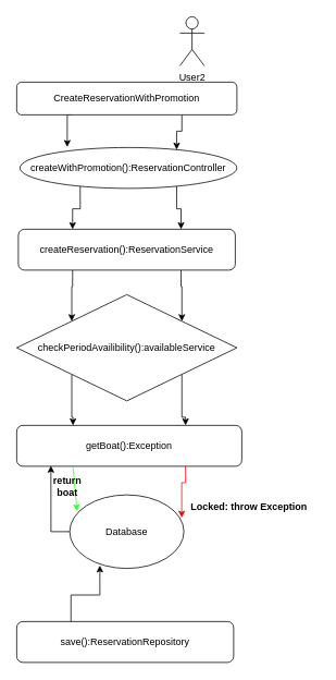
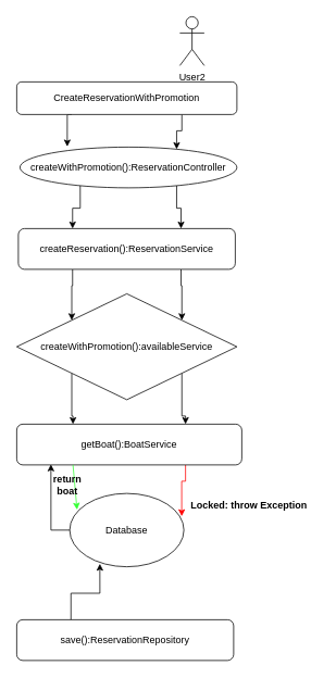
  <mxCell id="0" />
  <mxCell id="1" parent="0" />
  <mxCell id="2" style="edgeStyle=orthogonalEdgeStyle;rounded=0;orthogonalLoop=1;jettySize=auto;html=1;exitX=0.25;exitY=1;exitDx=0;exitDy=0;entryX=0.218;entryY=-0.013;entryDx=0;entryDy=0;entryPerimeter=0;" parent="1" source="4" target="7" edge="1"><mxGeometry relative="1" as="geometry" /></mxCell>
  <mxCell id="3" style="edgeStyle=orthogonalEdgeStyle;rounded=0;orthogonalLoop=1;jettySize=auto;html=1;exitX=0.75;exitY=1;exitDx=0;exitDy=0;entryX=0.75;entryY=0;entryDx=0;entryDy=0;" parent="1" source="4" target="7" edge="1"><mxGeometry relative="1" as="geometry" /></mxCell>
  <mxCell id="4" value="CreateReservationWithPromotion" style="rounded=1;whiteSpace=wrap;html=1;fontSize=12;glass=0;strokeWidth=1;shadow=0;" parent="1" vertex="1"><mxGeometry x="20" y="100" width="270" height="40" as="geometry" /></mxCell>
  <mxCell id="5" style="edgeStyle=orthogonalEdgeStyle;rounded=0;orthogonalLoop=1;jettySize=auto;html=1;exitX=0.25;exitY=1;exitDx=0;exitDy=0;entryX=0.25;entryY=0;entryDx=0;entryDy=0;" parent="1" source="7" target="10" edge="1"><mxGeometry relative="1" as="geometry" /></mxCell>
  <mxCell id="6" style="edgeStyle=orthogonalEdgeStyle;rounded=0;orthogonalLoop=1;jettySize=auto;html=1;exitX=0.75;exitY=1;exitDx=0;exitDy=0;entryX=0.75;entryY=0;entryDx=0;entryDy=0;" parent="1" source="7" target="10" edge="1"><mxGeometry relative="1" as="geometry" /></mxCell>
  <mxCell id="7" value="createWithPromotion():ReservationController" style="ellipse;whiteSpace=wrap;html=1;fontSize=12;glass=0;strokeWidth=1;shadow=0;" parent="1" vertex="1"><mxGeometry x="24" y="180" width="266" height="50" as="geometry" /></mxCell>
  <mxCell id="8" style="edgeStyle=orthogonalEdgeStyle;rounded=0;orthogonalLoop=1;jettySize=auto;html=1;exitX=0.25;exitY=1;exitDx=0;exitDy=0;entryX=0;entryY=0;entryDx=0;entryDy=0;" parent="1" source="10" target="13" edge="1"><mxGeometry relative="1" as="geometry" /></mxCell>
  <mxCell id="9" style="edgeStyle=orthogonalEdgeStyle;rounded=0;orthogonalLoop=1;jettySize=auto;html=1;exitX=0.75;exitY=1;exitDx=0;exitDy=0;entryX=1;entryY=0;entryDx=0;entryDy=0;" parent="1" source="10" target="13" edge="1"><mxGeometry relative="1" as="geometry" /></mxCell>
  <mxCell id="10" value="createReservation():ReservationService" style="rounded=1;whiteSpace=wrap;html=1;fontSize=12;glass=0;strokeWidth=1;shadow=0;" parent="1" vertex="1"><mxGeometry x="22" y="280" width="266" height="50" as="geometry" /></mxCell>
  <mxCell id="11" style="edgeStyle=orthogonalEdgeStyle;rounded=0;orthogonalLoop=1;jettySize=auto;html=1;exitX=0;exitY=1;exitDx=0;exitDy=0;entryX=0.25;entryY=0;entryDx=0;entryDy=0;" parent="1" source="13" target="18" edge="1"><mxGeometry relative="1" as="geometry" /></mxCell>
  <mxCell id="12" style="edgeStyle=orthogonalEdgeStyle;rounded=0;orthogonalLoop=1;jettySize=auto;html=1;exitX=1;exitY=1;exitDx=0;exitDy=0;entryX=0.75;entryY=0;entryDx=0;entryDy=0;" parent="1" source="13" target="18" edge="1"><mxGeometry relative="1" as="geometry" /></mxCell>
- <mxCell id="13" value="checkPeriodAvailibility():availableService" style="rhombus;whiteSpace=wrap;html=1;" parent="1" vertex="1"><mxGeometry x="20" y="360" width="270" height="130" as="geometry" /></mxCell>
+ <mxCell id="13" value="createWithPromotion():availableService" style="rhombus;whiteSpace=wrap;html=1;" parent="1" vertex="1"><mxGeometry x="20" y="360" width="270" height="130" as="geometry" /></mxCell>
  <mxCell id="14" style="edgeStyle=orthogonalEdgeStyle;rounded=0;orthogonalLoop=1;jettySize=auto;html=1;exitX=0.25;exitY=0;exitDx=0;exitDy=0;entryX=0.264;entryY=0.959;entryDx=0;entryDy=0;entryPerimeter=0;" parent="1" source="15" target="16" edge="1"><mxGeometry relative="1" as="geometry" /></mxCell>
  <mxCell id="15" value="save():ReservationRepository" style="rounded=1;whiteSpace=wrap;html=1;fontSize=12;glass=0;strokeWidth=1;shadow=0;" parent="1" vertex="1"><mxGeometry x="20" y="760" width="266" height="50" as="geometry" /></mxCell>
  <mxCell id="16" value="Database" style="ellipse;whiteSpace=wrap;html=1;" parent="1" vertex="1"><mxGeometry x="85" y="605" width="140" height="90" as="geometry" /></mxCell>
  <mxCell id="17" style="edgeStyle=orthogonalEdgeStyle;rounded=0;orthogonalLoop=1;jettySize=auto;html=1;exitX=0.75;exitY=1;exitDx=0;exitDy=0;entryX=0.981;entryY=0.311;entryDx=0;entryDy=0;entryPerimeter=0;strokeColor=#FF0000;" parent="1" source="18" target="16" edge="1"><mxGeometry relative="1" as="geometry" /></mxCell>
- <mxCell id="18" value="getBoat():Exception" style="rounded=1;whiteSpace=wrap;html=1;fontSize=12;glass=0;strokeWidth=1;shadow=0;" parent="1" vertex="1"><mxGeometry x="20" y="520" width="276" height="50" as="geometry" /></mxCell>
+ <mxCell id="18" value="getBoat():BoatService" style="rounded=1;whiteSpace=wrap;html=1;fontSize=12;glass=0;strokeWidth=1;shadow=0;" parent="1" vertex="1"><mxGeometry x="20" y="520" width="276" height="50" as="geometry" /></mxCell>
  <mxCell id="19" value="User2" style="shape=umlActor;verticalLabelPosition=bottom;verticalAlign=top;html=1;outlineConnect=0;" parent="1" vertex="1"><mxGeometry x="220" width="30" height="60" as="geometry" y="20" /></mxCell>
  <mxCell id="20" value="" style="endArrow=classic;html=1;rounded=0;exitX=0.25;exitY=1;exitDx=0;exitDy=0;entryX=0.064;entryY=0.222;entryDx=0;entryDy=0;entryPerimeter=0;strokeColor=#33FF33;" parent="1" source="18" target="16" edge="1"><mxGeometry width="50" height="50" relative="1" as="geometry"><mxPoint x="250" y="600" as="sourcePoint" /><mxPoint x="300" y="550" as="targetPoint" /></mxGeometry></mxCell>
  <mxCell id="21" value="&lt;b&gt;Locked: throw Exception&lt;/b&gt;" style="text;html=1;strokeColor=none;fillColor=none;align=center;verticalAlign=middle;whiteSpace=wrap;rounded=0;" parent="1" vertex="1"><mxGeometry x="220" y="605" width="170" height="30" as="geometry" /></mxCell>
  <mxCell id="22" value="" style="endArrow=classic;html=1;rounded=0;exitX=0;exitY=0.5;exitDx=0;exitDy=0;entryX=0.152;entryY=0.987;entryDx=0;entryDy=0;entryPerimeter=0;" parent="1" source="16" target="18" edge="1"><mxGeometry width="50" height="50" relative="1" as="geometry"><mxPoint x="250" y="570" as="sourcePoint" /><mxPoint x="300" y="520" as="targetPoint" /><Array as="points"><mxPoint x="62" y="650" /></Array></mxGeometry></mxCell>
  <mxCell id="23" value="&lt;b&gt;return boat&lt;/b&gt;" style="text;html=1;strokeColor=none;fillColor=none;align=center;verticalAlign=middle;whiteSpace=wrap;rounded=0;" parent="1" vertex="1"><mxGeometry x="50" y="580" width="65" height="30" as="geometry" /></mxCell>
